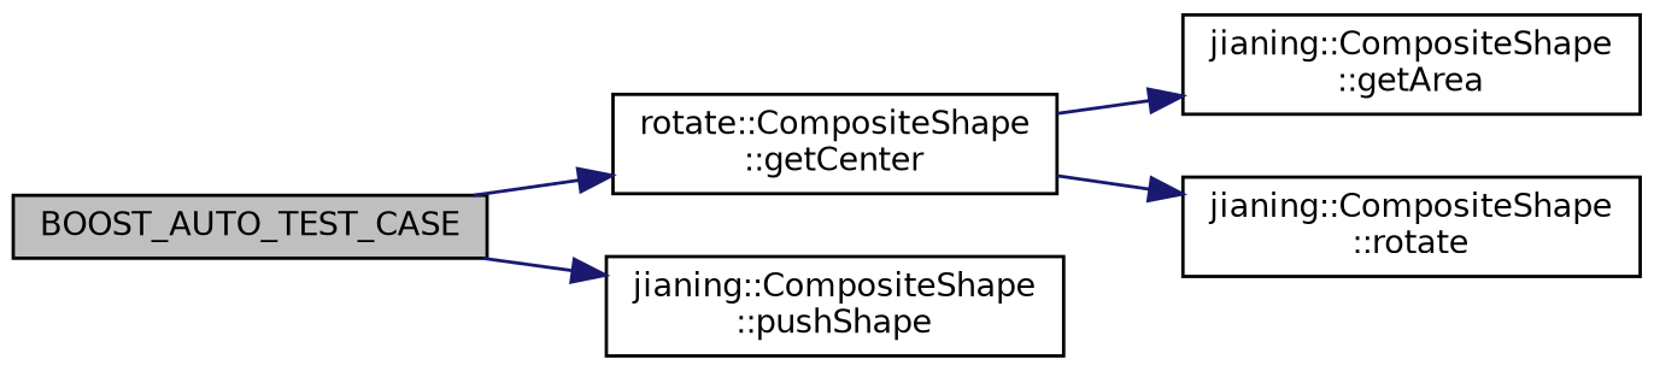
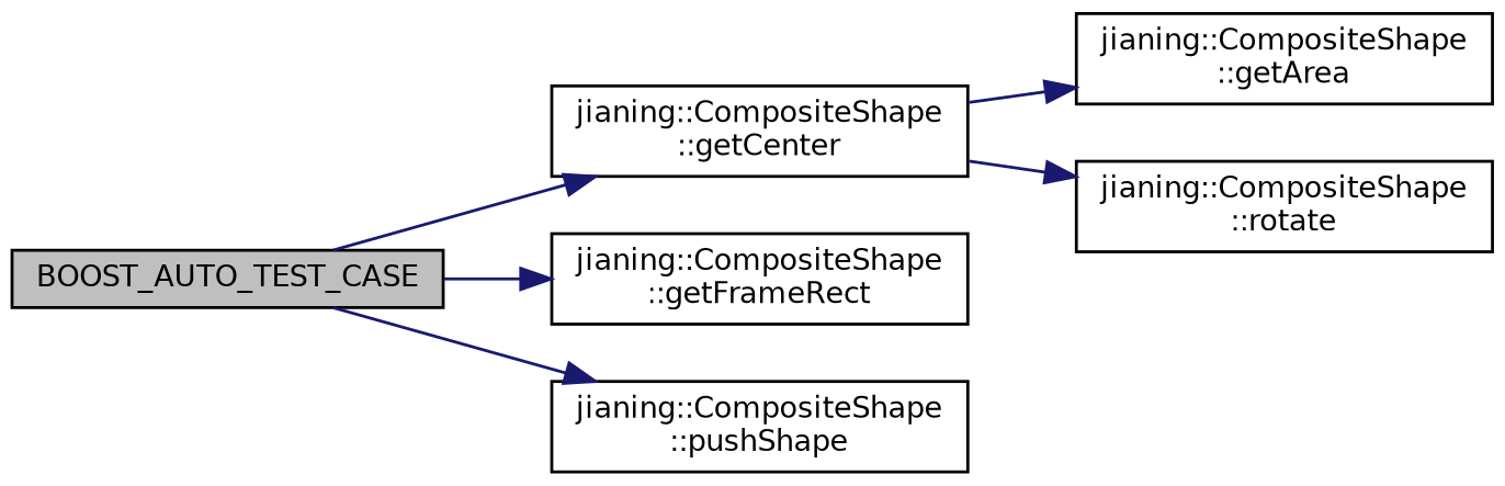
  digraph {
    rankdir=LR
    node [color=black fillcolor=white fontname=Helvetica fontsize=10 shape=record style=filled]
    edge [color=midnightblue fontname=Helvetica fontsize=10 labelfontname=Helvetica labelfontsize=10 style=solid]
    n1 [fillcolor=grey75 fontcolor=black height=0.2 label=BOOST_AUTO_TEST_CASE width=0.4]
-   n2 [height=0.2 label="rotate::CompositeShape\l::getCenter" width=0.4]
+   n2 [height=0.2 label="jianing::CompositeShape\l::getCenter" width=0.4]
+   n3 [height=0.2 label="jianing::CompositeShape\l::getFrameRect" width=0.4]
    n4 [height=0.2 label="jianing::CompositeShape\l::pushShape" width=0.4]
    n5 [height=0.2 label="jianing::CompositeShape\l::getArea" width=0.4]
    n6 [height=0.2 label="jianing::CompositeShape\l::rotate" width=0.4]
    n1 -> n2
+   n1 -> n3
    n1 -> n4
    n2 -> n5
    n2 -> n6
  }
